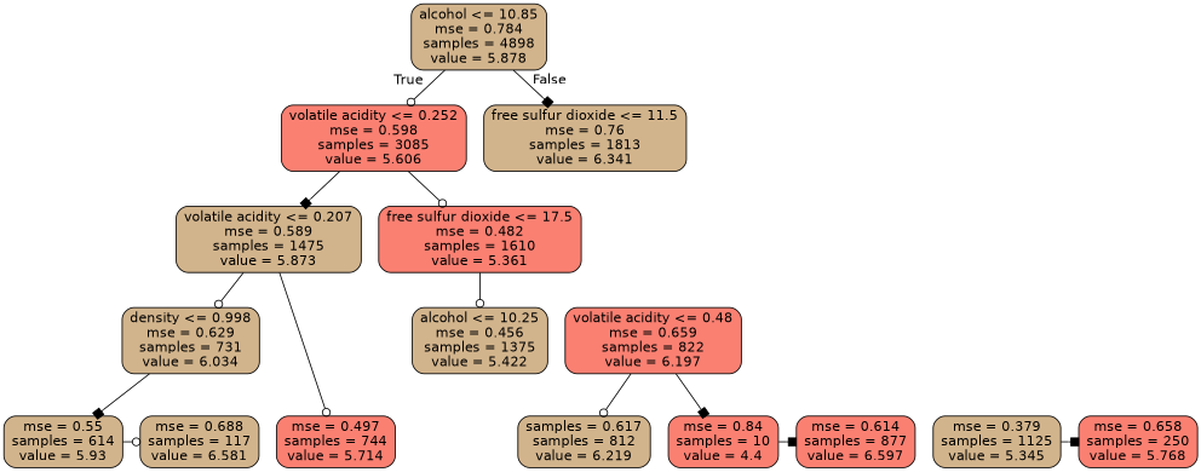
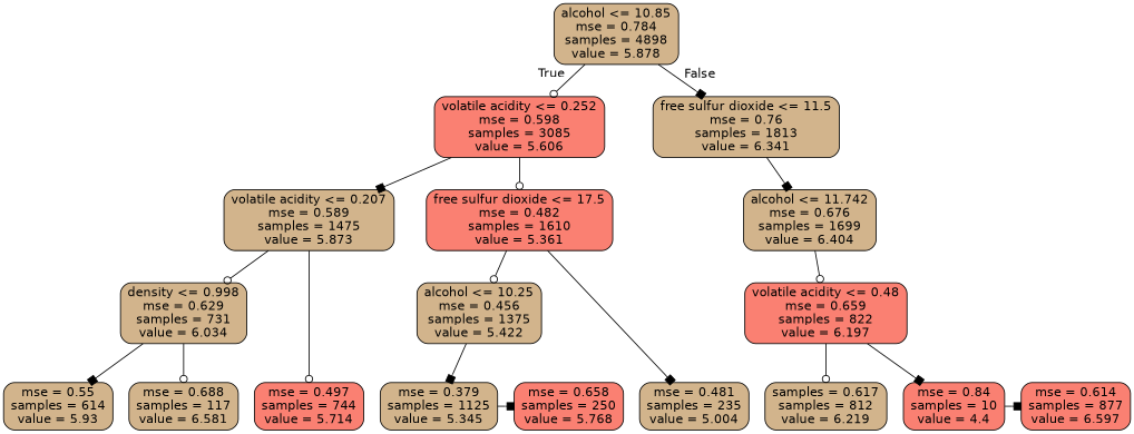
  digraph {
    ranksep=equally
    splines=polyline
    node [color=black fillcolor=tan fontname=helvetica shape=box style="filled, rounded"]
    edge [arrowhead=box fontname=helvetica]
    n1 [label="alcohol <= 10.85\nmse = 0.784\nsamples = 4898\nvalue = 5.878"]
    n2 [fillcolor=salmon label="volatile acidity <= 0.252\nmse = 0.598\nsamples = 3085\nvalue = 5.606"]
    n3 [label="free sulfur dioxide <= 11.5\nmse = 0.76\nsamples = 1813\nvalue = 6.341"]
    n4 [label="volatile acidity <= 0.207\nmse = 0.589\nsamples = 1475\nvalue = 5.873"]
    n5 [fillcolor=salmon label="free sulfur dioxide <= 17.5\nmse = 0.482\nsamples = 1610\nvalue = 5.361"]
+   n6 [label="alcohol <= 11.742\nmse = 0.676\nsamples = 1699\nvalue = 6.404"]
    n7 [label="density <= 0.998\nmse = 0.629\nsamples = 731\nvalue = 6.034"]
    n8 [label="alcohol <= 10.25\nmse = 0.456\nsamples = 1375\nvalue = 5.422"]
    n9 [fillcolor=salmon label="volatile acidity <= 0.48\nmse = 0.659\nsamples = 822\nvalue = 6.197"]
    n10 [label="mse = 0.55\nsamples = 614\nvalue = 5.93"]
    n11 [label="mse = 0.688\nsamples = 117\nvalue = 6.581"]
    n12 [fillcolor=salmon label="mse = 0.497\nsamples = 744\nvalue = 5.714"]
+   n13 [label="mse = 0.481\nsamples = 235\nvalue = 5.004"]
    n14 [label="mse = 0.379\nsamples = 1125\nvalue = 5.345"]
    n15 [fillcolor=salmon label="mse = 0.658\nsamples = 250\nvalue = 5.768"]
    n16 [label="samples = 0.617\nsamples = 812\nvalue = 6.219"]
    n17 [fillcolor=salmon label="mse = 0.84\nsamples = 10\nvalue = 4.4"]
    n18 [fillcolor=salmon label="mse = 0.614\nsamples = 877\nvalue = 6.597"]
    subgraph sub_1 {
      rank=same
      n1
    }
    subgraph sub_2 {
      rank=same
      n2
      n3
    }
    subgraph sub_3 {
      rank=same
      n4
      n5
+     n6
    }
    subgraph sub_4 {
      rank=same
      n7
      n8
      n9
    }
    subgraph sub_5 {
      rank=same
      n10
      n11
      n12
+     n13
      n14
      n15
      n16
      n17
      n18
    }
    n1 -> n2 [arrowhead=odot headlabel=True labelangle=45 labeldistance=2.5]
    n1 -> n3 [headlabel=False labelangle=-45 labeldistance=2.5]
    n2 -> n4
    n2 -> n5 [arrowhead=odot]
+   n3 -> n6
    n4 -> n7 [arrowhead=odot]
    n4 -> n12 [arrowhead=odot]
    n5 -> n8 [arrowhead=odot]
+   n5 -> n13
+   n6 -> n9 [arrowhead=odot]
    n7 -> n10
-   n10 -> n11 [arrowhead=odot]
+   n7 -> n11 [arrowhead=odot]
+   n8 -> n14
    n9 -> n16 [arrowhead=odot]
    n9 -> n17
    n14 -> n15
    n17 -> n18
  }
